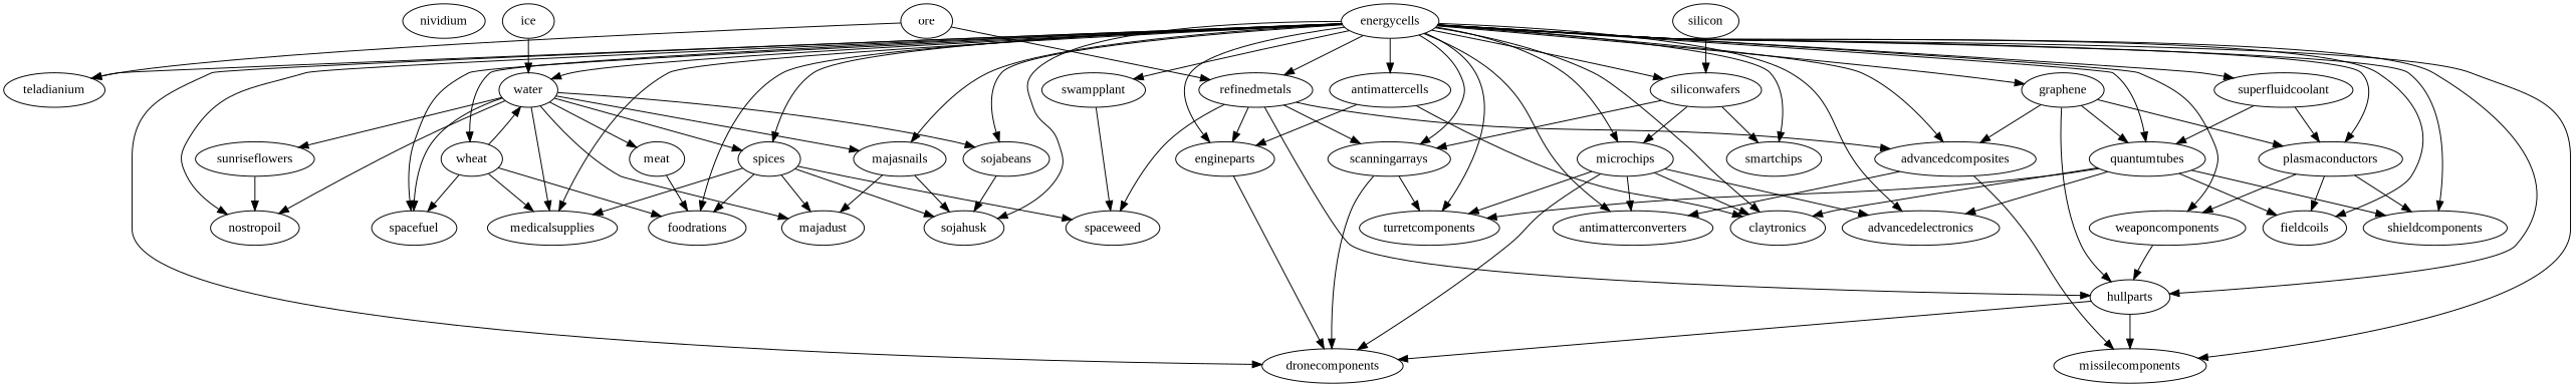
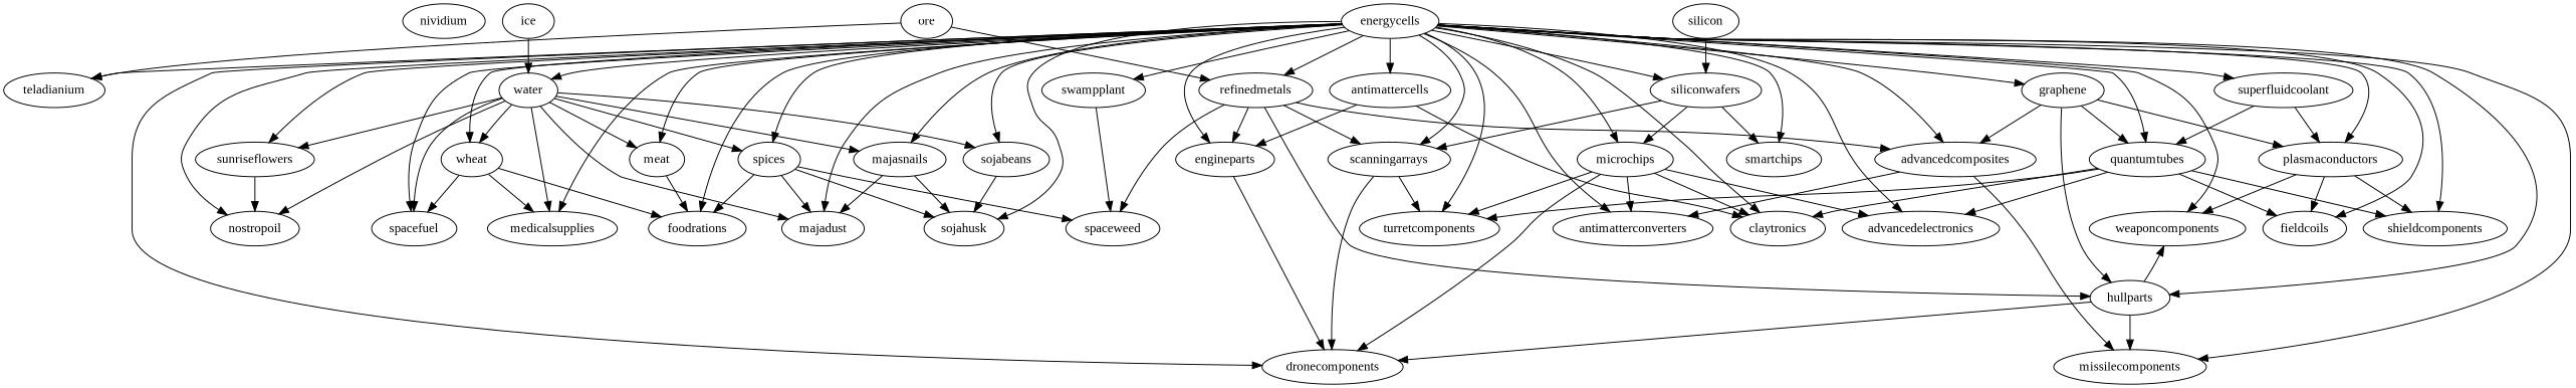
  digraph {
    fontname="Liberation Serif"
    node [fontname="Liberation Serif"]
    edge [fontname="Liberation Serif"]
    n1 [label=nividium]
    n2 [label=silicon]
    n3 [label=siliconwafers]
    n4 [label=scanningarrays]
    n5 [label=microchips]
    n6 [label=smartchips]
    n7 [label=ore]
    n8 [label=teladianium]
    n9 [label=refinedmetals]
    n10 [label=spaceweed]
    n11 [label=hullparts]
    n12 [label=engineparts]
    n13 [label=advancedcomposites]
    n14 [label=ice]
    n15 [label=water]
    n16 [label=wheat]
    n17 [label=medicalsupplies]
    n18 [label=spacefuel]
    n19 [label=sunriseflowers]
    n20 [label=spices]
    n21 [label=sojabeans]
    n22 [label=majasnails]
    n23 [label=nostropoil]
    n24 [label=meat]
    n25 [label=majadust]
    n26 [label=foodrations]
    n27 [label=weaponcomponents]
    n28 [label=sojahusk]
    n29 [label=swampplant]
    n30 [label=dronecomponents]
    n31 [label=missilecomponents]
    n32 [label=fieldcoils]
    n33 [label=quantumtubes]
    n34 [label=shieldcomponents]
    n35 [label=claytronics]
    n36 [label=turretcomponents]
    n37 [label=advancedelectronics]
    n38 [label=antimatterconverters]
    n39 [label=antimattercells]
    n40 [label=graphene]
    n41 [label=plasmaconductors]
    n42 [label=energycells]
    n43 [label=superfluidcoolant]
    n2 -> n3
    n3 -> n4
    n3 -> n5
    n3 -> n6
    n4 -> n30
    n4 -> n36
    n5 -> n30
    n5 -> n35
    n5 -> n36
    n5 -> n37
    n5 -> n38
    n7 -> n8
    n7 -> n9
    n9 -> n4
    n9 -> n10
    n9 -> n11
    n9 -> n12
    n9 -> n13
-   n27 -> n11
+   n11 -> n27
    n11 -> n30
    n11 -> n31
    n12 -> n30
    n13 -> n31
    n13 -> n38
    n14 -> n15
-   n16 -> n15
+   n15 -> n16
    n15 -> n17
    n15 -> n18
    n15 -> n19
    n15 -> n20
    n15 -> n21
    n15 -> n22
    n15 -> n23
    n15 -> n24
    n15 -> n25
    n16 -> n17
    n16 -> n18
    n16 -> n26
    n19 -> n23
    n20 -> n10
-   n20 -> n17
    n20 -> n25
    n20 -> n26
    n20 -> n28
    n21 -> n28
    n22 -> n25
    n22 -> n28
    n24 -> n26
    n29 -> n10
    n33 -> n32
    n33 -> n34
    n33 -> n35
    n33 -> n36
    n33 -> n37
    n39 -> n12
    n39 -> n35
    n40 -> n11
    n40 -> n13
    n40 -> n33
    n40 -> n41
    n41 -> n27
    n41 -> n32
    n41 -> n34
    n42 -> n3
    n42 -> n4
    n42 -> n5
    n42 -> n6
    n42 -> n8
    n42 -> n9
    n42 -> n11
    n42 -> n12
    n42 -> n13
    n42 -> n15
    n42 -> n16
    n42 -> n17
    n42 -> n18
+   n42 -> n19
    n42 -> n20
    n42 -> n21
    n42 -> n22
    n42 -> n23
+   n42 -> n24
+   n42 -> n25
    n42 -> n26
    n42 -> n27
    n42 -> n28
    n42 -> n29
    n42 -> n30
    n42 -> n31
    n42 -> n32
    n42 -> n33
    n42 -> n34
    n42 -> n35
    n42 -> n36
    n42 -> n37
    n42 -> n38
    n42 -> n39
    n42 -> n40
    n42 -> n41
    n42 -> n43
    n43 -> n33
    n43 -> n41
  }
